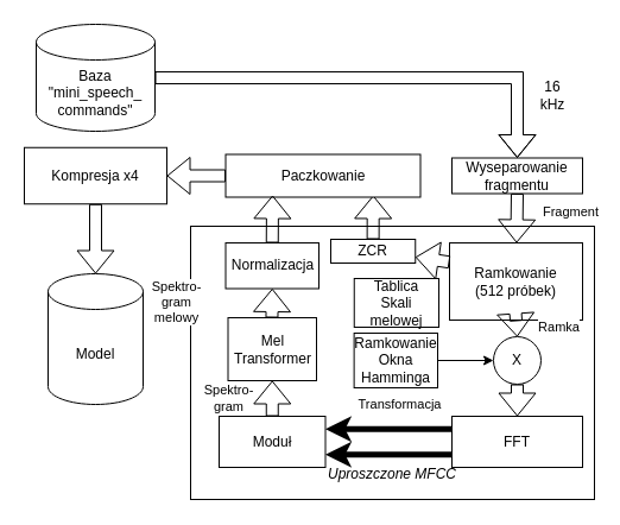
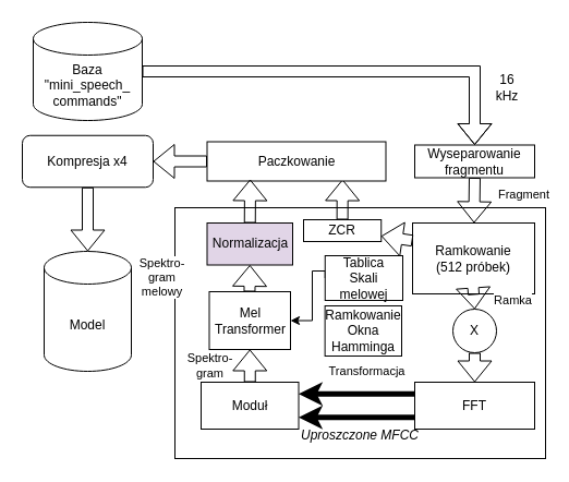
  <mxCell id="0" />
  <mxCell id="1" parent="0" />
  <mxCell id="2" value="&lt;br&gt;&lt;br&gt;&lt;br&gt;&lt;br&gt;&lt;br&gt;&lt;br&gt;&lt;br&gt;&lt;br&gt;&lt;br&gt;&lt;br&gt;&lt;br&gt;&lt;br&gt;&lt;br&gt;&lt;i&gt;Uproszczone MFCC&lt;/i&gt;" style="rounded=0;whiteSpace=wrap;html=1;" parent="1" vertex="1"><mxGeometry x="160" y="190" width="340" height="230" as="geometry" /></mxCell>
  <mxCell id="3" value="16 &lt;br&gt;kHz" style="text;html=1;align=center;verticalAlign=middle;whiteSpace=wrap;rounded=0;" parent="1" vertex="1"><mxGeometry x="450" y="65" width="30" height="30" as="geometry" /></mxCell>
  <mxCell id="4" value="Wyseparowanie fragmentu" style="rounded=0;whiteSpace=wrap;html=1;" parent="1" vertex="1"><mxGeometry x="380" y="132.5" width="110" height="30" as="geometry" /></mxCell>
  <mxCell id="5" value="" style="shape=flexArrow;endArrow=classic;html=1;rounded=0;entryX=0.5;entryY=0;entryDx=0;entryDy=0;exitX=1;exitY=0.5;exitDx=0;exitDy=0;exitPerimeter=0;" parent="1" source="32" target="4" edge="1"><mxGeometry width="50" height="50" relative="1" as="geometry"><mxPoint x="435" y="65" as="sourcePoint" /><mxPoint x="260" y="110" as="targetPoint" /><Array as="points"><mxPoint x="435" y="65" /></Array></mxGeometry></mxCell>
  <mxCell id="6" value="Model" style="shape=cylinder3;whiteSpace=wrap;html=1;boundedLbl=1;backgroundOutline=1;size=15;" parent="1" vertex="1"><mxGeometry x="40" y="230" width="80" height="110" as="geometry" /></mxCell>
  <mxCell id="7" style="edgeStyle=orthogonalEdgeStyle;rounded=0;orthogonalLoop=1;jettySize=auto;html=1;exitX=0;exitY=0.25;exitDx=0;exitDy=0;entryX=1;entryY=0.25;entryDx=0;entryDy=0;strokeWidth=5;" parent="1" source="10" target="13" edge="1"><mxGeometry relative="1" as="geometry" /></mxCell>
  <mxCell id="8" value="Transformacja" style="edgeLabel;html=1;align=center;verticalAlign=middle;resizable=0;points=[];" parent="7" vertex="1" connectable="0"><mxGeometry x="0.192" y="-1" relative="1" as="geometry"><mxPoint x="18" y="-20" as="offset" /></mxGeometry></mxCell>
  <mxCell id="9" style="edgeStyle=orthogonalEdgeStyle;rounded=0;orthogonalLoop=1;jettySize=auto;html=1;exitX=0;exitY=0.75;exitDx=0;exitDy=0;entryX=1;entryY=0.75;entryDx=0;entryDy=0;strokeWidth=5;" parent="1" source="10" target="13" edge="1"><mxGeometry relative="1" as="geometry" /></mxCell>
  <mxCell id="10" value="FFT" style="rounded=0;whiteSpace=wrap;html=1;" parent="1" vertex="1"><mxGeometry x="380" y="350" width="110" height="43" as="geometry" /></mxCell>
  <mxCell id="11" value="" style="shape=flexArrow;endArrow=classic;html=1;rounded=0;entryX=0.5;entryY=0;entryDx=0;entryDy=0;exitX=0.5;exitY=1;exitDx=0;exitDy=0;" parent="1" source="25" target="10" edge="1"><mxGeometry width="50" height="50" relative="1" as="geometry"><mxPoint x="435" y="323" as="sourcePoint" /><mxPoint x="200" y="140" as="targetPoint" /></mxGeometry></mxCell>
  <mxCell id="12" value="&lt;div&gt;&lt;br/&gt;&lt;/div&gt;" style="edgeLabel;html=1;align=center;verticalAlign=middle;resizable=0;points=[];" parent="11" vertex="1" connectable="0"><mxGeometry x="-0.04" y="1" relative="1" as="geometry"><mxPoint as="offset" /></mxGeometry></mxCell>
  <mxCell id="13" value="Moduł" style="rounded=0;whiteSpace=wrap;html=1;" parent="1" vertex="1"><mxGeometry x="184" y="350" width="89.5" height="43" as="geometry" /></mxCell>
  <mxCell id="14" value="Ramkowanie&lt;br&gt;Okna&lt;br&gt;Hamminga" style="rounded=0;whiteSpace=wrap;html=1;" parent="1" vertex="1"><mxGeometry x="297.63" y="280" width="70.37" height="46" as="geometry" /></mxCell>
- <mxCell id="15" value="" style="endArrow=classic;html=1;rounded=0;entryX=0;entryY=0.5;entryDx=0;entryDy=0;exitX=1;exitY=0.5;exitDx=0;exitDy=0;" parent="1" source="14" target="25" edge="1"><mxGeometry width="50" height="50" relative="1" as="geometry"><mxPoint x="390" y="224" as="sourcePoint" /><mxPoint x="200" y="200" as="targetPoint" /></mxGeometry></mxCell>
+ <mxCell id="16" style="edgeStyle=orthogonalEdgeStyle;rounded=0;orthogonalLoop=1;jettySize=auto;html=1;exitX=0;exitY=0.5;exitDx=0;exitDy=0;entryX=1;entryY=0.5;entryDx=0;entryDy=0;" parent="1" source="17" target="18" edge="1"><mxGeometry relative="1" as="geometry"><Array as="points"><mxPoint x="286" y="248" /><mxPoint x="286" y="294" /></Array></mxGeometry></mxCell>
  <mxCell id="17" value="Tablica&lt;br&gt;Skali&lt;br&gt;melowej" style="rounded=0;whiteSpace=wrap;html=1;" parent="1" vertex="1"><mxGeometry x="297.75" y="234" width="71.25" height="41" as="geometry" /></mxCell>
  <mxCell id="18" value="Mel&lt;br&gt;Transformer" style="rounded=0;whiteSpace=wrap;html=1;" parent="1" vertex="1"><mxGeometry x="191.5" y="267" width="74.5" height="53" as="geometry" /></mxCell>
  <mxCell id="19" value="" style="shape=flexArrow;endArrow=classic;html=1;rounded=0;exitX=0.5;exitY=0;exitDx=0;exitDy=0;entryX=0.5;entryY=1;entryDx=0;entryDy=0;" parent="1" source="13" target="18" edge="1"><mxGeometry width="50" height="50" relative="1" as="geometry"><mxPoint x="150" y="250" as="sourcePoint" /><mxPoint x="200" y="200" as="targetPoint" /></mxGeometry></mxCell>
  <mxCell id="20" value="Spektro-&lt;br&gt;gram" style="edgeLabel;html=1;align=center;verticalAlign=middle;resizable=0;points=[];" parent="19" vertex="1" connectable="0"><mxGeometry x="0.047" y="-4" relative="1" as="geometry"><mxPoint x="-41" as="offset" /></mxGeometry></mxCell>
- <mxCell id="21" value="Normalizacja" style="rounded=0;whiteSpace=wrap;html=1;" parent="1" vertex="1"><mxGeometry x="189.5" y="204" width="78.5" height="38.5" as="geometry" /></mxCell>
+ <mxCell id="21" value="Normalizacja" style="rounded=0;whiteSpace=wrap;html=1;fillColor=#e1d5e7;" parent="1" vertex="1"><mxGeometry x="189.5" y="204" width="78.5" height="38.5" as="geometry" /></mxCell>
  <mxCell id="22" value="Spektro-&lt;br&gt;gram&lt;br&gt;melowy" style="shape=flexArrow;endArrow=classic;html=1;rounded=0;exitX=0.5;exitY=0;exitDx=0;exitDy=0;entryX=0.5;entryY=1;entryDx=0;entryDy=0;" parent="1" target="21" edge="1"><mxGeometry x="-0.014" y="81" width="50" height="50" relative="1" as="geometry"><mxPoint x="228.47" y="267" as="sourcePoint" /><mxPoint x="228.47" y="237" as="targetPoint" /><mxPoint as="offset" /></mxGeometry></mxCell>
  <mxCell id="23" value="Ramkowanie &lt;br&gt;(512 próbek)" style="rounded=0;whiteSpace=wrap;html=1;" parent="1" vertex="1"><mxGeometry x="378" y="204" width="112" height="65" as="geometry" /></mxCell>
  <mxCell id="24" value="" style="shape=flexArrow;endArrow=classic;html=1;rounded=0;entryX=0.5;entryY=0;entryDx=0;entryDy=0;exitX=0.5;exitY=1;exitDx=0;exitDy=0;" parent="1" target="25" edge="1"><mxGeometry width="50" height="50" relative="1" as="geometry"><mxPoint x="435" y="323" as="sourcePoint" /><mxPoint x="435" y="350" as="targetPoint" /></mxGeometry></mxCell>
  <mxCell id="25" value="X" style="ellipse;whiteSpace=wrap;html=1;" parent="1" vertex="1"><mxGeometry x="415" y="283" width="40" height="40" as="geometry" /></mxCell>
  <mxCell id="26" value="" style="shape=flexArrow;endArrow=classic;html=1;rounded=0;exitX=0.5;exitY=1;exitDx=0;exitDy=0;entryX=0.5;entryY=0;entryDx=0;entryDy=0;" parent="1" source="23" target="25" edge="1"><mxGeometry width="50" height="50" relative="1" as="geometry"><mxPoint x="150" y="190" as="sourcePoint" /><mxPoint x="200" y="140" as="targetPoint" /></mxGeometry></mxCell>
  <mxCell id="27" value="Ramka" style="edgeLabel;html=1;align=center;verticalAlign=middle;resizable=0;points=[];" parent="26" vertex="1" connectable="0"><mxGeometry x="0.116" y="3" relative="1" as="geometry"><mxPoint x="32" y="-2" as="offset" /></mxGeometry></mxCell>
  <mxCell id="28" value="" style="shape=flexArrow;endArrow=classic;html=1;rounded=0;exitX=0.5;exitY=1;exitDx=0;exitDy=0;" parent="1" source="4" target="23" edge="1"><mxGeometry width="50" height="50" relative="1" as="geometry"><mxPoint x="150" y="190" as="sourcePoint" /><mxPoint x="200" y="140" as="targetPoint" /></mxGeometry></mxCell>
  <mxCell id="29" value="Fragment" style="edgeLabel;html=1;align=center;verticalAlign=middle;resizable=0;points=[];" parent="28" vertex="1" connectable="0"><mxGeometry x="-0.697" y="3" relative="1" as="geometry"><mxPoint x="42" y="9" as="offset" /></mxGeometry></mxCell>
- <mxCell id="30" value="Kompresja x4" style="rounded=0;whiteSpace=wrap;html=1;" parent="1" vertex="1"><mxGeometry x="20" y="123.75" width="120" height="47.5" as="geometry" /></mxCell>
+ <mxCell id="30" value="Kompresja x4" style="whiteSpace=wrap;html=1;rounded=1;" parent="1" vertex="1"><mxGeometry x="20" y="123.75" width="120" height="47.5" as="geometry" /></mxCell>
  <mxCell id="31" value="" style="shape=flexArrow;endArrow=classic;html=1;rounded=0;exitX=0.5;exitY=1;exitDx=0;exitDy=0;entryX=0.5;entryY=0;entryDx=0;entryDy=0;entryPerimeter=0;" parent="1" source="30" target="6" edge="1"><mxGeometry width="50" height="50" relative="1" as="geometry"><mxPoint x="150" y="250" as="sourcePoint" /><mxPoint x="200" y="200" as="targetPoint" /></mxGeometry></mxCell>
  <mxCell id="32" value="Baza &quot;mini_speech_&lt;br&gt;commands&quot;" style="shape=cylinder3;whiteSpace=wrap;html=1;boundedLbl=1;backgroundOutline=1;size=15;" parent="1" vertex="1"><mxGeometry x="30" y="20" width="100" height="90" as="geometry" /></mxCell>
  <mxCell id="33" style="edgeStyle=orthogonalEdgeStyle;rounded=0;orthogonalLoop=1;jettySize=auto;html=1;exitX=0.5;exitY=0;exitDx=0;exitDy=0;shape=flexArrow;" edge="1" parent="1" source="34"><mxGeometry relative="1" as="geometry"><mxPoint x="313.745" y="164" as="targetPoint" /></mxGeometry></mxCell>
  <mxCell id="34" value="ZCR" style="rounded=0;whiteSpace=wrap;html=1;" vertex="1" parent="1"><mxGeometry x="278" y="201" width="71.25" height="20" as="geometry" /></mxCell>
  <mxCell id="35" value="" style="shape=flexArrow;endArrow=classic;html=1;rounded=0;exitX=0;exitY=0.25;exitDx=0;exitDy=0;entryX=1;entryY=0.75;entryDx=0;entryDy=0;" edge="1" parent="1" source="23" target="34"><mxGeometry width="50" height="50" relative="1" as="geometry"><mxPoint x="238" y="304" as="sourcePoint" /><mxPoint x="288" y="254" as="targetPoint" /></mxGeometry></mxCell>
  <mxCell id="36" style="edgeStyle=orthogonalEdgeStyle;rounded=0;orthogonalLoop=1;jettySize=auto;html=1;exitX=0;exitY=0.5;exitDx=0;exitDy=0;entryX=1;entryY=0.5;entryDx=0;entryDy=0;shape=flexArrow;" edge="1" parent="1" source="37" target="30"><mxGeometry relative="1" as="geometry" /></mxCell>
  <mxCell id="37" value="Paczkowanie" style="rounded=0;whiteSpace=wrap;html=1;" vertex="1" parent="1"><mxGeometry x="189.5" y="129.5" width="164" height="36" as="geometry" /></mxCell>
  <mxCell id="38" value="" style="shape=flexArrow;endArrow=classic;html=1;rounded=0;exitX=0.5;exitY=0;exitDx=0;exitDy=0;" edge="1" parent="1" source="21"><mxGeometry width="50" height="50" relative="1" as="geometry"><mxPoint x="208" y="304" as="sourcePoint" /><mxPoint x="229" y="164" as="targetPoint" /></mxGeometry></mxCell>
